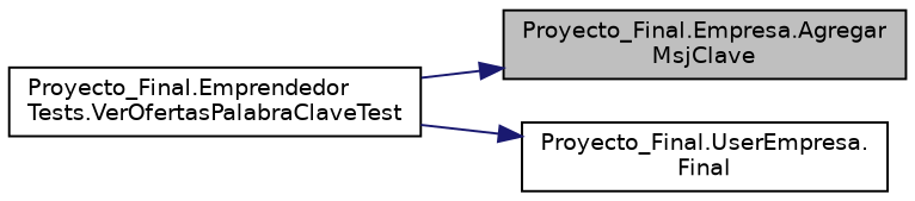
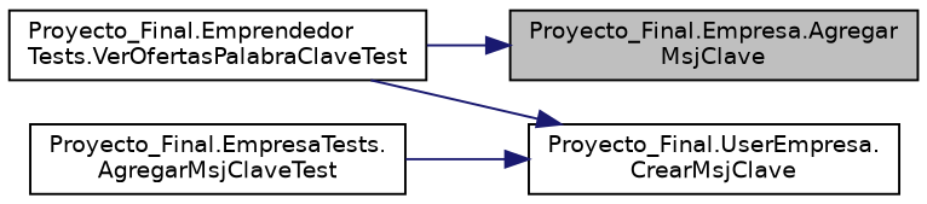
  digraph {
    rankdir=RL
    node [color=black fillcolor=white fontname=Helvetica fontsize=10 shape=record style=filled]
    edge [color=midnightblue dir=back fontname=Helvetica fontsize=10 labelfontname=Helvetica labelfontsize=10 style=solid]
    n1 [fillcolor=grey75 fontcolor=black height=0.2 label="Proyecto_Final.Empresa.Agregar\lMsjClave" width=0.4]
    n2 [height=0.2 label="Proyecto_Final.Emprendedor\lTests.VerOfertasPalabraClaveTest" width=0.4]
-   n3 [height=0.2 label="Proyecto_Final.UserEmpresa.\lFinal" width=0.4]
+   n3 [height=0.2 label="Proyecto_Final.UserEmpresa.\lCrearMsjClave" width=0.4]
+   n4 [height=0.2 label="Proyecto_Final.EmpresaTests.\lAgregarMsjClaveTest" width=0.4]
    n1 -> n2
    n3 -> n2
+   n3 -> n4
  }
